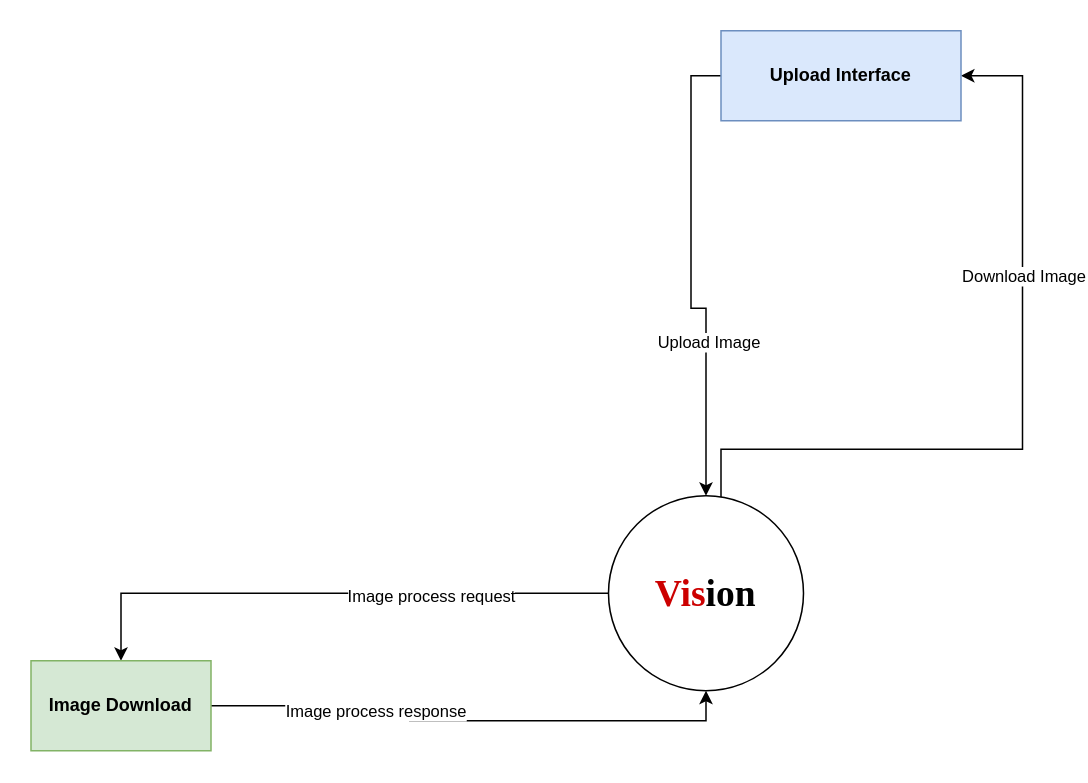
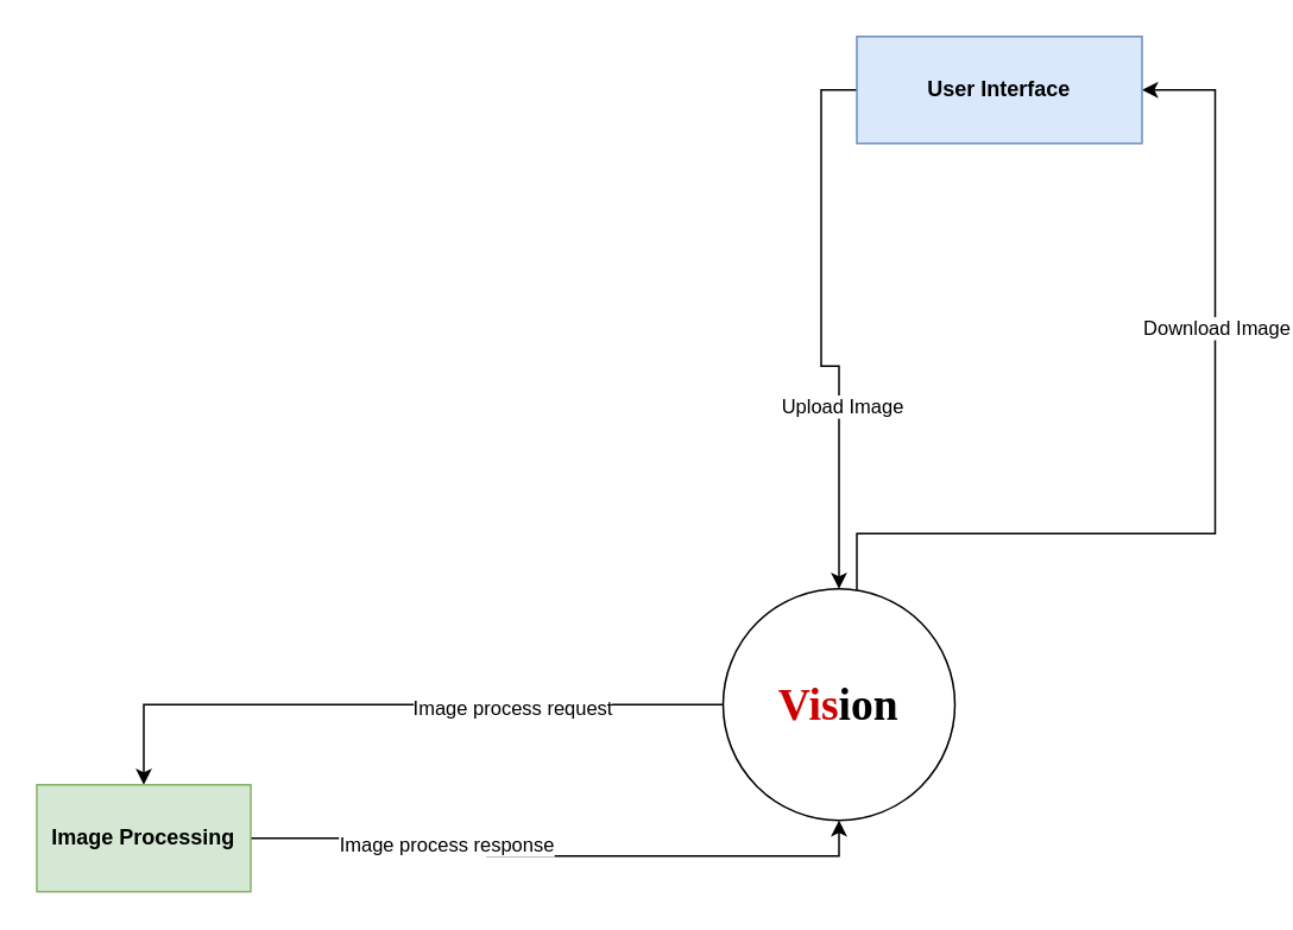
  <mxCell id="0" />
  <mxCell id="1" parent="0" />
  <mxCell id="2" style="edgeStyle=orthogonalEdgeStyle;rounded=0;orthogonalLoop=1;jettySize=auto;html=1;entryX=1;entryY=0.5;entryDx=0;entryDy=0;exitX=1;exitY=0.5;exitDx=0;exitDy=0;" parent="1" source="6" target="9" edge="1"><mxGeometry relative="1" as="geometry"><mxPoint x="541" y="259" as="sourcePoint" /><Array as="points"><mxPoint x="480" y="299" /><mxPoint x="681" y="299" /><mxPoint x="681" y="50" /></Array></mxGeometry></mxCell>
  <mxCell id="3" value="Download Image" style="edgeLabel;html=1;align=center;verticalAlign=middle;resizable=0;points=[];" parent="2" vertex="1" connectable="0"><mxGeometry x="0.458" relative="1" as="geometry"><mxPoint as="offset" /></mxGeometry></mxCell>
  <mxCell id="4" style="edgeStyle=orthogonalEdgeStyle;rounded=0;orthogonalLoop=1;jettySize=auto;html=1;exitX=0;exitY=0.5;exitDx=0;exitDy=0;entryX=0.5;entryY=0;entryDx=0;entryDy=0;" parent="1" source="6" target="12" edge="1"><mxGeometry relative="1" as="geometry" /></mxCell>
  <mxCell id="5" value="Image process request" style="edgeLabel;html=1;align=center;verticalAlign=middle;resizable=0;points=[];" parent="4" vertex="1" connectable="0"><mxGeometry x="-0.359" y="1" relative="1" as="geometry"><mxPoint as="offset" /></mxGeometry></mxCell>
  <mxCell id="6" value="&lt;b style=&quot;font-size: 25px&quot;&gt;&lt;font face=&quot;Caveat&quot; data-font-src=&quot;https://fonts.googleapis.com/css?family=Caveat&quot;&gt;&lt;font color=&quot;#cc0000&quot;&gt;&lt;font style=&quot;font-size: 25px&quot;&gt;Vi&lt;/font&gt;s&lt;/font&gt;ion&lt;/font&gt;&lt;/b&gt;" style="ellipse;whiteSpace=wrap;html=1;aspect=fixed;" parent="1" vertex="1"><mxGeometry x="405" y="330" width="130" height="130" as="geometry" /></mxCell>
  <mxCell id="7" style="edgeStyle=orthogonalEdgeStyle;rounded=0;orthogonalLoop=1;jettySize=auto;html=1;exitX=0;exitY=0.5;exitDx=0;exitDy=0;entryX=0.5;entryY=0;entryDx=0;entryDy=0;" parent="1" source="9" target="6" edge="1"><mxGeometry relative="1" as="geometry" /></mxCell>
  <mxCell id="8" value="Upload Image" style="edgeLabel;html=1;align=center;verticalAlign=middle;resizable=0;points=[];" parent="7" vertex="1" connectable="0"><mxGeometry x="0.337" y="1" relative="1" as="geometry"><mxPoint as="offset" /></mxGeometry></mxCell>
- <mxCell id="9" value="&lt;b&gt;Upload Interface&lt;/b&gt;" style="rounded=0;whiteSpace=wrap;html=1;fillColor=#dae8fc;strokeColor=#6c8ebf;" parent="1" vertex="1"><mxGeometry x="480" y="20" width="160" height="60" as="geometry" /></mxCell>
+ <mxCell id="9" value="&lt;b&gt;User Interface&lt;/b&gt;" style="rounded=0;whiteSpace=wrap;html=1;fillColor=#dae8fc;strokeColor=#6c8ebf;" parent="1" vertex="1"><mxGeometry x="480" y="20" width="160" height="60" as="geometry" /></mxCell>
  <mxCell id="10" style="edgeStyle=orthogonalEdgeStyle;rounded=0;orthogonalLoop=1;jettySize=auto;html=1;entryX=0.5;entryY=1;entryDx=0;entryDy=0;" parent="1" source="12" target="6" edge="1"><mxGeometry relative="1" as="geometry" /></mxCell>
  <mxCell id="11" value="Image process response" style="edgeLabel;html=1;align=center;verticalAlign=middle;resizable=0;points=[];" parent="10" vertex="1" connectable="0"><mxGeometry x="-0.397" y="-3" relative="1" as="geometry"><mxPoint as="offset" /></mxGeometry></mxCell>
- <mxCell id="12" value="&lt;b&gt;Image Download&lt;/b&gt;" style="rounded=0;whiteSpace=wrap;html=1;fillColor=#d5e8d4;strokeColor=#82b366;" parent="1" vertex="1"><mxGeometry x="20" y="440" width="120" height="60" as="geometry" /></mxCell>
+ <mxCell id="12" value="&lt;b&gt;Image Processing&lt;/b&gt;" style="rounded=0;whiteSpace=wrap;html=1;fillColor=#d5e8d4;strokeColor=#82b366;" parent="1" vertex="1"><mxGeometry x="20" y="440" width="120" height="60" as="geometry" /></mxCell>
